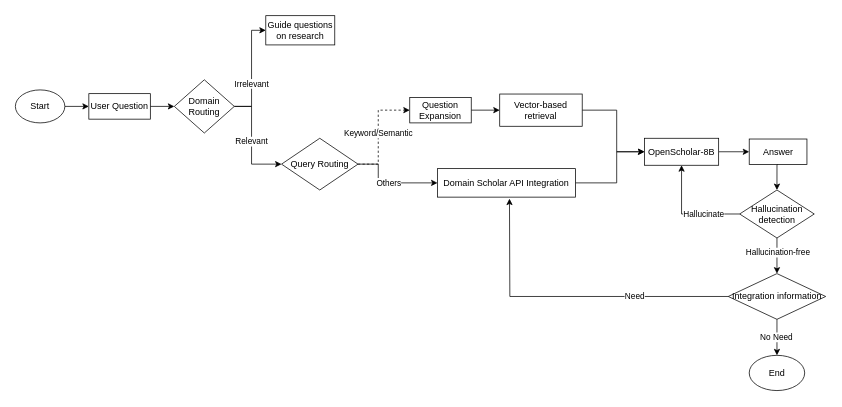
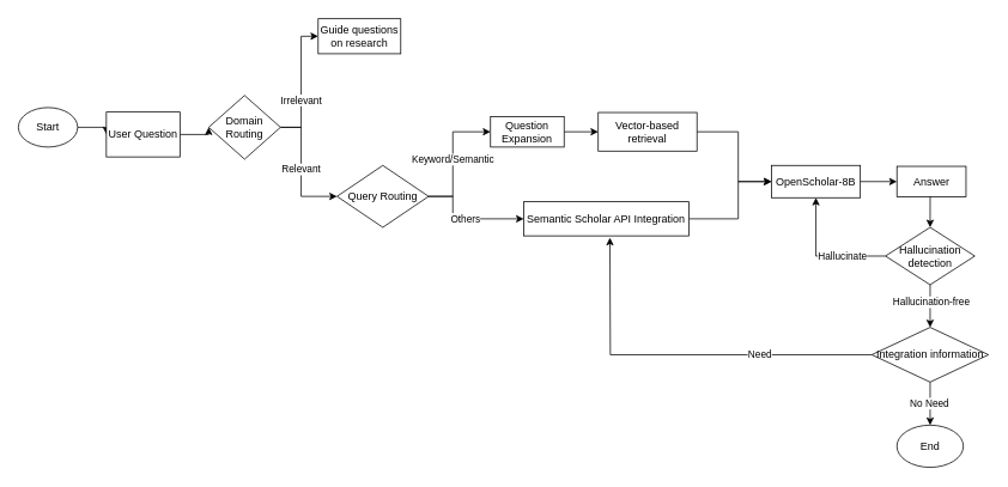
  <mxCell id="0" />
  <mxCell id="1" parent="0" />
  <mxCell id="2" style="edgeStyle=orthogonalEdgeStyle;rounded=0;orthogonalLoop=1;jettySize=auto;html=1;exitX=1;exitY=0.5;exitDx=0;exitDy=0;entryX=0;entryY=0.5;entryDx=0;entryDy=0;" edge="1" parent="1" source="3" target="5"><mxGeometry relative="1" as="geometry" /></mxCell>
  <mxCell id="3" value="Start" style="ellipse;whiteSpace=wrap;html=1;" vertex="1" parent="1"><mxGeometry x="20" y="119" width="66" height="44" as="geometry" /></mxCell>
  <mxCell id="4" style="edgeStyle=orthogonalEdgeStyle;rounded=0;orthogonalLoop=1;jettySize=auto;html=1;exitX=1;exitY=0.5;exitDx=0;exitDy=0;entryX=0;entryY=0.5;entryDx=0;entryDy=0;" edge="1" parent="1" source="5" target="9"><mxGeometry relative="1" as="geometry"><mxPoint x="211" y="141" as="targetPoint" /></mxGeometry></mxCell>
- <mxCell id="5" value="User Question" style="rounded=0;whiteSpace=wrap;html=1;" vertex="1" parent="1"><mxGeometry x="118" y="124" width="82" height="34" as="geometry" /></mxCell>
+ <mxCell id="5" value="User Question" style="rounded=0;whiteSpace=wrap;html=1;" vertex="1" parent="1"><mxGeometry x="118" y="124" width="82" height="50" as="geometry" /></mxCell>
  <mxCell id="6" value="Relevant" style="edgeStyle=orthogonalEdgeStyle;rounded=0;orthogonalLoop=1;jettySize=auto;html=1;exitX=1;exitY=0.5;exitDx=0;exitDy=0;entryX=0;entryY=0.5;entryDx=0;entryDy=0;" edge="1" parent="1" source="9" target="14"><mxGeometry relative="1" as="geometry"><Array as="points"><mxPoint x="335" y="141" /><mxPoint x="335" y="218" /></Array></mxGeometry></mxCell>
  <mxCell id="7" style="edgeStyle=orthogonalEdgeStyle;rounded=0;orthogonalLoop=1;jettySize=auto;html=1;exitX=1;exitY=0.5;exitDx=0;exitDy=0;entryX=0;entryY=0.5;entryDx=0;entryDy=0;" edge="1" parent="1" source="9" target="10"><mxGeometry relative="1" as="geometry"><Array as="points"><mxPoint x="335" y="141" /><mxPoint x="335" y="40" /></Array></mxGeometry></mxCell>
  <mxCell id="8" value="Irrelevant" style="edgeLabel;html=1;align=center;verticalAlign=middle;resizable=0;points=[];" vertex="1" connectable="0" parent="7"><mxGeometry x="-0.247" y="1" relative="1" as="geometry"><mxPoint as="offset" /></mxGeometry></mxCell>
  <mxCell id="9" value="Domain Routing" style="rhombus;whiteSpace=wrap;html=1;" vertex="1" parent="1"><mxGeometry x="232" y="105.5" width="80" height="71" as="geometry" /></mxCell>
  <mxCell id="10" value="Guide questions on research" style="rounded=0;whiteSpace=wrap;html=1;" vertex="1" parent="1"><mxGeometry x="354" y="20" width="92" height="39" as="geometry" /></mxCell>
- <mxCell id="11" style="edgeStyle=orthogonalEdgeStyle;rounded=0;orthogonalLoop=1;jettySize=auto;html=1;exitX=1;exitY=0.5;exitDx=0;exitDy=0;entryX=0;entryY=0.5;entryDx=0;entryDy=0;dashed=1;" edge="1" parent="1" source="14" target="30"><mxGeometry relative="1" as="geometry"><Array as="points"><mxPoint x="504" y="218" /><mxPoint x="504" y="146" /></Array></mxGeometry></mxCell>
+ <mxCell id="11" style="edgeStyle=orthogonalEdgeStyle;rounded=0;orthogonalLoop=1;jettySize=auto;html=1;exitX=1;exitY=0.5;exitDx=0;exitDy=0;entryX=0;entryY=0.5;entryDx=0;entryDy=0;" edge="1" parent="1" source="14" target="30"><mxGeometry relative="1" as="geometry"><Array as="points"><mxPoint x="504" y="218" /><mxPoint x="504" y="146" /></Array></mxGeometry></mxCell>
  <mxCell id="12" value="Keyword/Semantic" style="edgeLabel;html=1;align=center;verticalAlign=middle;resizable=0;points=[];" vertex="1" connectable="0" parent="11"><mxGeometry x="-0.028" y="2" relative="1" as="geometry"><mxPoint x="1" as="offset" /></mxGeometry></mxCell>
  <mxCell id="13" value="Others" style="edgeStyle=orthogonalEdgeStyle;rounded=0;orthogonalLoop=1;jettySize=auto;html=1;exitX=1;exitY=0.5;exitDx=0;exitDy=0;entryX=0;entryY=0.5;entryDx=0;entryDy=0;" edge="1" parent="1" source="14" target="18"><mxGeometry relative="1" as="geometry"><Array as="points"><mxPoint x="504" y="218" /><mxPoint x="504" y="243" /></Array></mxGeometry></mxCell>
  <mxCell id="14" value="Query Routing" style="rhombus;whiteSpace=wrap;html=1;" vertex="1" parent="1"><mxGeometry x="375" y="183.5" width="102" height="69" as="geometry" /></mxCell>
  <mxCell id="15" style="edgeStyle=orthogonalEdgeStyle;rounded=0;orthogonalLoop=1;jettySize=auto;html=1;exitX=1;exitY=0.5;exitDx=0;exitDy=0;entryX=0;entryY=0.5;entryDx=0;entryDy=0;" edge="1" parent="1" source="16" target="20"><mxGeometry relative="1" as="geometry"><Array as="points"><mxPoint x="822" y="146" /><mxPoint x="822" y="202" /></Array></mxGeometry></mxCell>
  <mxCell id="16" value="Vector-based retrieval" style="rounded=0;whiteSpace=wrap;html=1;" vertex="1" parent="1"><mxGeometry x="666" y="124.5" width="110" height="43" as="geometry" /></mxCell>
  <mxCell id="17" style="edgeStyle=orthogonalEdgeStyle;rounded=0;orthogonalLoop=1;jettySize=auto;html=1;exitX=1;exitY=0.5;exitDx=0;exitDy=0;entryX=0;entryY=0.5;entryDx=0;entryDy=0;" edge="1" parent="1" source="18" target="20"><mxGeometry relative="1" as="geometry"><Array as="points"><mxPoint x="822" y="243" /><mxPoint x="822" y="202" /></Array></mxGeometry></mxCell>
- <mxCell id="18" value="Domain Scholar API Integration" style="rounded=0;whiteSpace=wrap;html=1;" vertex="1" parent="1"><mxGeometry x="583" y="224" width="184" height="38" as="geometry" /></mxCell>
+ <mxCell id="18" value="Semantic Scholar API Integration" style="rounded=0;whiteSpace=wrap;html=1;" vertex="1" parent="1"><mxGeometry x="583" y="224" width="184" height="38" as="geometry" /></mxCell>
  <mxCell id="19" style="edgeStyle=orthogonalEdgeStyle;rounded=0;orthogonalLoop=1;jettySize=auto;html=1;exitX=1;exitY=0.5;exitDx=0;exitDy=0;entryX=0;entryY=0.5;entryDx=0;entryDy=0;" edge="1" parent="1" source="20" target="22"><mxGeometry relative="1" as="geometry" /></mxCell>
  <mxCell id="20" value="OpenScholar-8B" style="rounded=0;whiteSpace=wrap;html=1;" vertex="1" parent="1"><mxGeometry x="859" y="183.5" width="99" height="36" as="geometry" /></mxCell>
  <mxCell id="21" style="edgeStyle=orthogonalEdgeStyle;rounded=0;orthogonalLoop=1;jettySize=auto;html=1;exitX=0.5;exitY=1;exitDx=0;exitDy=0;entryX=0.5;entryY=0;entryDx=0;entryDy=0;" edge="1" parent="1" source="22" target="27"><mxGeometry relative="1" as="geometry" /></mxCell>
  <mxCell id="22" value="Answer" style="rounded=0;whiteSpace=wrap;html=1;" vertex="1" parent="1"><mxGeometry x="998.75" y="184.5" width="77" height="34" as="geometry" /></mxCell>
  <mxCell id="23" style="edgeStyle=orthogonalEdgeStyle;rounded=0;orthogonalLoop=1;jettySize=auto;html=1;exitX=0;exitY=0.5;exitDx=0;exitDy=0;entryX=0.5;entryY=1;entryDx=0;entryDy=0;" edge="1" parent="1" source="27" target="20"><mxGeometry relative="1" as="geometry" /></mxCell>
  <mxCell id="24" value="Hallucinate" style="edgeLabel;html=1;align=center;verticalAlign=middle;resizable=0;points=[];" vertex="1" connectable="0" parent="23"><mxGeometry x="-0.312" relative="1" as="geometry"><mxPoint as="offset" /></mxGeometry></mxCell>
  <mxCell id="25" style="edgeStyle=orthogonalEdgeStyle;rounded=0;orthogonalLoop=1;jettySize=auto;html=1;exitX=0.5;exitY=1;exitDx=0;exitDy=0;entryX=0.5;entryY=0;entryDx=0;entryDy=0;" edge="1" parent="1" source="27" target="35"><mxGeometry relative="1" as="geometry" /></mxCell>
  <mxCell id="26" value="Hallucination-free" style="edgeLabel;html=1;align=center;verticalAlign=middle;resizable=0;points=[];" vertex="1" connectable="0" parent="25"><mxGeometry x="-0.263" y="1" relative="1" as="geometry"><mxPoint y="1" as="offset" /></mxGeometry></mxCell>
  <mxCell id="27" value="Hallucination detection" style="rhombus;whiteSpace=wrap;html=1;" vertex="1" parent="1"><mxGeometry x="986" y="252.5" width="99.5" height="64" as="geometry" /></mxCell>
  <mxCell id="28" value="End" style="ellipse;whiteSpace=wrap;html=1;" vertex="1" parent="1"><mxGeometry x="998.75" y="473" width="74" height="47" as="geometry" /></mxCell>
  <mxCell id="29" style="edgeStyle=orthogonalEdgeStyle;rounded=0;orthogonalLoop=1;jettySize=auto;html=1;exitX=1;exitY=0.5;exitDx=0;exitDy=0;entryX=0;entryY=0.5;entryDx=0;entryDy=0;" edge="1" parent="1" source="30" target="16"><mxGeometry relative="1" as="geometry" /></mxCell>
  <mxCell id="30" value="Question Expansion" style="rounded=0;whiteSpace=wrap;html=1;" vertex="1" parent="1"><mxGeometry x="546" y="129" width="82" height="34" as="geometry" /></mxCell>
  <mxCell id="31" style="edgeStyle=orthogonalEdgeStyle;rounded=0;orthogonalLoop=1;jettySize=auto;html=1;exitX=0.5;exitY=1;exitDx=0;exitDy=0;entryX=0.5;entryY=0;entryDx=0;entryDy=0;" edge="1" parent="1" source="35" target="28"><mxGeometry relative="1" as="geometry" /></mxCell>
  <mxCell id="32" value="No Need" style="edgeLabel;html=1;align=center;verticalAlign=middle;resizable=0;points=[];" vertex="1" connectable="0" parent="31"><mxGeometry x="-0.027" y="-1" relative="1" as="geometry"><mxPoint as="offset" /></mxGeometry></mxCell>
  <mxCell id="33" style="edgeStyle=orthogonalEdgeStyle;rounded=0;orthogonalLoop=1;jettySize=auto;html=1;exitX=0;exitY=0.5;exitDx=0;exitDy=0;" edge="1" parent="1" source="35"><mxGeometry relative="1" as="geometry"><mxPoint x="679" y="264" as="targetPoint" /></mxGeometry></mxCell>
  <mxCell id="34" value="Need" style="edgeLabel;html=1;align=center;verticalAlign=middle;resizable=0;points=[];" vertex="1" connectable="0" parent="33"><mxGeometry x="-0.408" relative="1" as="geometry"><mxPoint as="offset" /></mxGeometry></mxCell>
  <mxCell id="35" value="Integration information" style="rhombus;whiteSpace=wrap;html=1;" vertex="1" parent="1"><mxGeometry x="970.75" y="364" width="130" height="61" as="geometry" /></mxCell>
